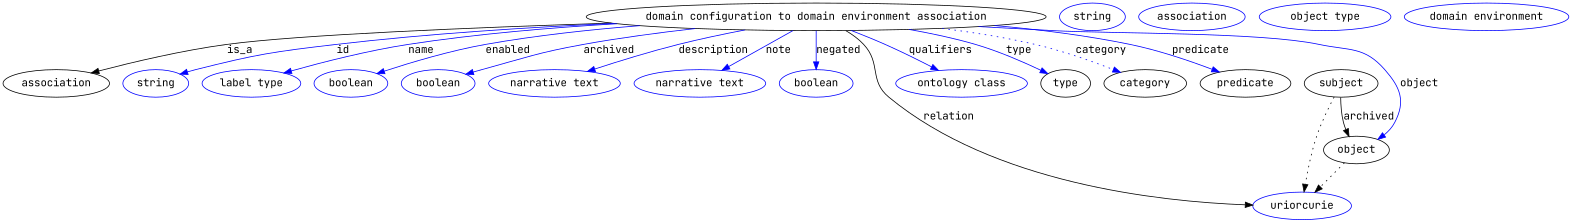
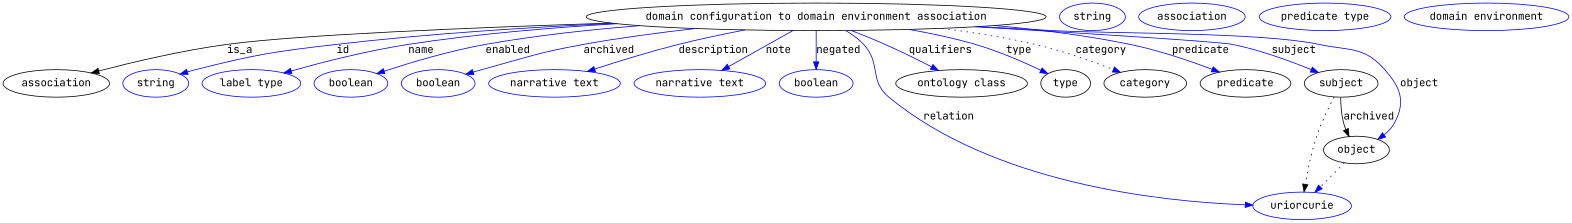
  digraph {
    fontname="JetBrains Mono"
    node [fontname="JetBrains Mono" color=blue]
    edge [fontname="JetBrains Mono" color=blue style=solid]
    n1 [height=0.5 label="domain configuration to domain environment association" width=7.6729 color=""]
    association [height=0.5 width=1.7512 color=""]
    n3 [height=0.5 label=string width=1.0652]
    n4 [height=0.5 label="label type" width=1.5707]
    n5 [height=0.5 label=boolean width=1.2999]
    n6 [height=0.5 label=boolean width=1.2999]
    n7 [height=0.5 label="narrative text" width=2.0943]
    n8 [height=0.5 label="narrative text" width=2.0943]
    n9 [height=0.5 label=boolean width=1.2999]
    n10 [height=0.5 label=uriorcurie width=1.6068]
-   n11 [height=0.5 label="ontology class" width=2.1484]
+   n11 [color=black height=0.5 label="ontology class" width=2.1484]
    type [height=0.5 width=0.86659 color=""]
    category [height=0.5 width=1.4443 color=""]
    predicate [height=0.5 width=1.5346 color=""]
    subject [height=0.5 width=1.2457 color=""]
    object [height=0.5 width=1.1013 color=""]
    n17 [height=0.5 label=string width=1.0652]
    n18 [height=0.5 label=association width=1.7512]
-   n19 [height=0.5 label="object type" width=2.1845]
+   n19 [height=0.5 label="predicate type" width=2.1845]
    n20 [height=0.5 label="domain environment" width=2.9608]
    n1 -> association [label=is_a color="" style=""]
    n1 -> n3 [label=id]
    n1 -> n4 [label=name]
    n1 -> n5 [label=enabled]
    n1 -> n6 [label=archived]
    n1 -> n7 [label=description]
    n1 -> n8 [label=note]
    n1 -> n9 [label=negated]
-   n1 -> n10 [color=black label=relation]
+   n1 -> n10 [label=relation]
    n1 -> n11 [label=qualifiers]
    n1 -> type [label=type]
    n1 -> category [label=category style=dotted]
    n1 -> predicate [label=predicate]
+   n1 -> subject [label=subject]
    n1 -> object [label=object]
    subject -> n10 [style=dotted color=""]
    subject -> object [label=archived color="" style=""]
-   object -> n10 [style=dotted color=""]
+   object -> n10 [style=dotted]
  }
